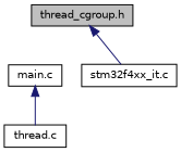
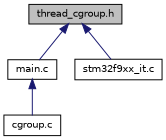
  digraph {
    node [color=black fillcolor=white fontname=Helvetica fontsize=10 shape=record style=filled]
    edge [color=midnightblue dir=back fontname=Helvetica fontsize=10 labelfontname=Helvetica labelfontsize=10 style=solid]
    n1 [fillcolor=grey75 fontcolor=black height=0.2 label="thread_cgroup.h" width=0.4]
    n2 [height=0.2 label="main.c" width=0.4]
-   n3 [height=0.2 label="stm32f4xx_it.c" width=0.4]
-   n4 [height=0.2 label="thread.c" width=0.4]
+   n3 [height=0.2 label="stm32f9xx_it.c" width=0.4]
+   n4 [height=0.2 label="cgroup.c" width=0.4]
+   n1 -> n2
    n1 -> n3
    n2 -> n4
  }
